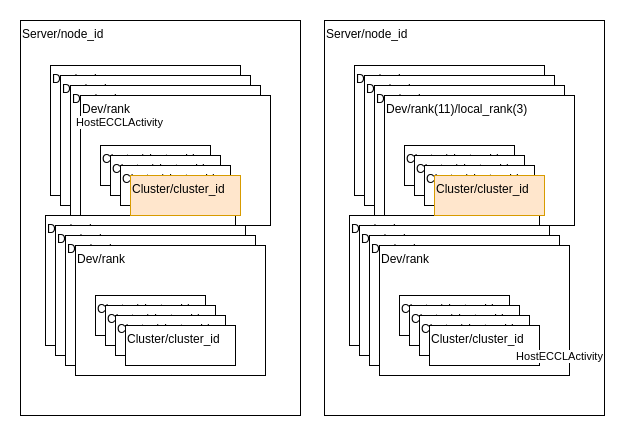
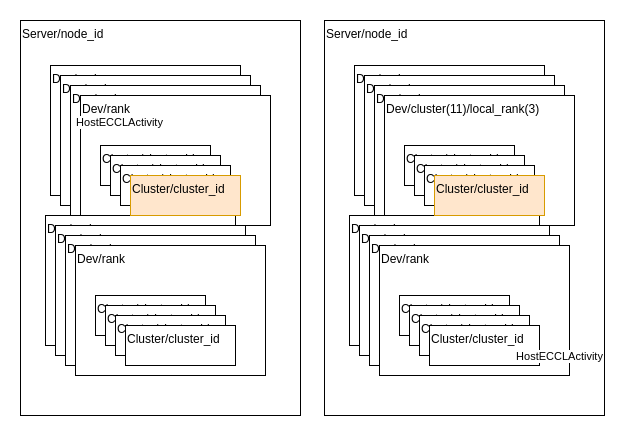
  <mxCell id="0" />
  <mxCell id="1" parent="0" />
  <mxCell id="2" value="Server/node_id" style="rounded=0;whiteSpace=wrap;html=1;align=left;verticalAlign=top;" vertex="1" parent="1"><mxGeometry x="20" y="20" width="280" height="395" as="geometry" /></mxCell>
  <mxCell id="3" value="Dev/rank" style="rounded=0;whiteSpace=wrap;html=1;align=left;verticalAlign=top;" vertex="1" parent="1"><mxGeometry x="50" y="65" width="190" height="130" as="geometry" /></mxCell>
  <mxCell id="4" value="Cluster/cluster_id" style="rounded=0;whiteSpace=wrap;html=1;align=left;verticalAlign=top;" vertex="1" parent="1"><mxGeometry x="70" y="115" width="110" height="40" as="geometry" /></mxCell>
  <mxCell id="5" value="Cluster/cluster_id" style="rounded=0;whiteSpace=wrap;html=1;align=left;verticalAlign=top;" vertex="1" parent="1"><mxGeometry x="80" y="125" width="110" height="40" as="geometry" /></mxCell>
  <mxCell id="6" value="Cluster/cluster_id" style="rounded=0;whiteSpace=wrap;html=1;align=left;verticalAlign=top;" vertex="1" parent="1"><mxGeometry x="90" y="135" width="110" height="40" as="geometry" /></mxCell>
  <mxCell id="7" value="Cluster/cluster_id" style="rounded=0;whiteSpace=wrap;html=1;align=left;verticalAlign=top;" vertex="1" parent="1"><mxGeometry x="100" y="145" width="110" height="40" as="geometry" /></mxCell>
  <mxCell id="8" value="Dev/rank" style="rounded=0;whiteSpace=wrap;html=1;align=left;verticalAlign=top;" vertex="1" parent="1"><mxGeometry x="60" y="75" width="190" height="130" as="geometry" /></mxCell>
  <mxCell id="9" value="Cluster/cluster_id" style="rounded=0;whiteSpace=wrap;html=1;align=left;verticalAlign=top;" vertex="1" parent="1"><mxGeometry x="80" y="125" width="110" height="40" as="geometry" /></mxCell>
  <mxCell id="10" value="Cluster/cluster_id" style="rounded=0;whiteSpace=wrap;html=1;align=left;verticalAlign=top;" vertex="1" parent="1"><mxGeometry x="90" y="135" width="110" height="40" as="geometry" /></mxCell>
  <mxCell id="11" value="Cluster/cluster_id" style="rounded=0;whiteSpace=wrap;html=1;align=left;verticalAlign=top;" vertex="1" parent="1"><mxGeometry x="100" y="145" width="110" height="40" as="geometry" /></mxCell>
  <mxCell id="12" value="Cluster/cluster_id" style="rounded=0;whiteSpace=wrap;html=1;align=left;verticalAlign=top;" vertex="1" parent="1"><mxGeometry x="110" y="155" width="110" height="40" as="geometry" /></mxCell>
  <mxCell id="13" value="Dev/rank" style="rounded=0;whiteSpace=wrap;html=1;align=left;verticalAlign=top;" vertex="1" parent="1"><mxGeometry x="70" y="85" width="190" height="130" as="geometry" /></mxCell>
  <mxCell id="14" value="Cluster/cluster_id" style="rounded=0;whiteSpace=wrap;html=1;align=left;verticalAlign=top;" vertex="1" parent="1"><mxGeometry x="90" y="135" width="110" height="40" as="geometry" /></mxCell>
  <mxCell id="15" value="Cluster/cluster_id" style="rounded=0;whiteSpace=wrap;html=1;align=left;verticalAlign=top;" vertex="1" parent="1"><mxGeometry x="100" y="145" width="110" height="40" as="geometry" /></mxCell>
  <mxCell id="16" value="Cluster/cluster_id" style="rounded=0;whiteSpace=wrap;html=1;align=left;verticalAlign=top;" vertex="1" parent="1"><mxGeometry x="110" y="155" width="110" height="40" as="geometry" /></mxCell>
  <mxCell id="17" value="Cluster/cluster_id" style="rounded=0;whiteSpace=wrap;html=1;align=left;verticalAlign=top;" vertex="1" parent="1"><mxGeometry x="120" y="165" width="110" height="40" as="geometry" /></mxCell>
  <mxCell id="18" value="Dev/rank" style="rounded=0;whiteSpace=wrap;html=1;align=left;verticalAlign=top;" vertex="1" parent="1"><mxGeometry x="80" y="95" width="190" height="130" as="geometry" /></mxCell>
  <mxCell id="19" value="Cluster/cluster_id" style="rounded=0;whiteSpace=wrap;html=1;align=left;verticalAlign=top;" vertex="1" parent="1"><mxGeometry x="100" y="145" width="110" height="40" as="geometry" /></mxCell>
  <mxCell id="20" value="Cluster/cluster_id" style="rounded=0;whiteSpace=wrap;html=1;align=left;verticalAlign=top;" vertex="1" parent="1"><mxGeometry x="110" y="155" width="110" height="40" as="geometry" /></mxCell>
  <mxCell id="21" value="Cluster/cluster_id" style="rounded=0;whiteSpace=wrap;html=1;align=left;verticalAlign=top;" vertex="1" parent="1"><mxGeometry x="120" y="165" width="110" height="40" as="geometry" /></mxCell>
  <mxCell id="22" value="Dev/rank" style="rounded=0;whiteSpace=wrap;html=1;align=left;verticalAlign=top;" vertex="1" parent="1"><mxGeometry x="45" y="215" width="190" height="130" as="geometry" /></mxCell>
  <mxCell id="23" value="Cluster/cluster_id" style="rounded=0;whiteSpace=wrap;html=1;align=left;verticalAlign=top;" vertex="1" parent="1"><mxGeometry x="65" y="265" width="110" height="40" as="geometry" /></mxCell>
  <mxCell id="24" value="Cluster/cluster_id" style="rounded=0;whiteSpace=wrap;html=1;align=left;verticalAlign=top;" vertex="1" parent="1"><mxGeometry x="75" y="275" width="110" height="40" as="geometry" /></mxCell>
  <mxCell id="25" value="Cluster/cluster_id" style="rounded=0;whiteSpace=wrap;html=1;align=left;verticalAlign=top;" vertex="1" parent="1"><mxGeometry x="85" y="285" width="110" height="40" as="geometry" /></mxCell>
  <mxCell id="26" value="Cluster/cluster_id" style="rounded=0;whiteSpace=wrap;html=1;align=left;verticalAlign=top;" vertex="1" parent="1"><mxGeometry x="95" y="295" width="110" height="40" as="geometry" /></mxCell>
  <mxCell id="27" value="Dev/rank" style="rounded=0;whiteSpace=wrap;html=1;align=left;verticalAlign=top;" vertex="1" parent="1"><mxGeometry x="55" y="225" width="190" height="130" as="geometry" /></mxCell>
  <mxCell id="28" value="Cluster/cluster_id" style="rounded=0;whiteSpace=wrap;html=1;align=left;verticalAlign=top;" vertex="1" parent="1"><mxGeometry x="75" y="275" width="110" height="40" as="geometry" /></mxCell>
  <mxCell id="29" value="Cluster/cluster_id" style="rounded=0;whiteSpace=wrap;html=1;align=left;verticalAlign=top;" vertex="1" parent="1"><mxGeometry x="85" y="285" width="110" height="40" as="geometry" /></mxCell>
  <mxCell id="30" value="Cluster/cluster_id" style="rounded=0;whiteSpace=wrap;html=1;align=left;verticalAlign=top;" vertex="1" parent="1"><mxGeometry x="95" y="295" width="110" height="40" as="geometry" /></mxCell>
  <mxCell id="31" value="Cluster/cluster_id" style="rounded=0;whiteSpace=wrap;html=1;align=left;verticalAlign=top;" vertex="1" parent="1"><mxGeometry x="105" y="305" width="110" height="40" as="geometry" /></mxCell>
  <mxCell id="32" value="Dev/rank" style="rounded=0;whiteSpace=wrap;html=1;align=left;verticalAlign=top;" vertex="1" parent="1"><mxGeometry x="65" y="235" width="190" height="130" as="geometry" /></mxCell>
  <mxCell id="33" value="Cluster/cluster_id" style="rounded=0;whiteSpace=wrap;html=1;align=left;verticalAlign=top;" vertex="1" parent="1"><mxGeometry x="85" y="285" width="110" height="40" as="geometry" /></mxCell>
  <mxCell id="34" value="Cluster/cluster_id" style="rounded=0;whiteSpace=wrap;html=1;align=left;verticalAlign=top;" vertex="1" parent="1"><mxGeometry x="95" y="295" width="110" height="40" as="geometry" /></mxCell>
  <mxCell id="35" value="Cluster/cluster_id" style="rounded=0;whiteSpace=wrap;html=1;align=left;verticalAlign=top;" vertex="1" parent="1"><mxGeometry x="105" y="305" width="110" height="40" as="geometry" /></mxCell>
  <mxCell id="36" value="Cluster/cluster_id" style="rounded=0;whiteSpace=wrap;html=1;align=left;verticalAlign=top;" vertex="1" parent="1"><mxGeometry x="115" y="315" width="110" height="40" as="geometry" /></mxCell>
  <mxCell id="37" value="Dev/rank" style="rounded=0;whiteSpace=wrap;html=1;align=left;verticalAlign=top;" vertex="1" parent="1"><mxGeometry x="75" y="245" width="190" height="130" as="geometry" /></mxCell>
  <mxCell id="38" value="Cluster/cluster_id" style="rounded=0;whiteSpace=wrap;html=1;align=left;verticalAlign=top;" vertex="1" parent="1"><mxGeometry x="95" y="295" width="110" height="40" as="geometry" /></mxCell>
  <mxCell id="39" value="Cluster/cluster_id" style="rounded=0;whiteSpace=wrap;html=1;align=left;verticalAlign=top;" vertex="1" parent="1"><mxGeometry x="105" y="305" width="110" height="40" as="geometry" /></mxCell>
  <mxCell id="40" value="Cluster/cluster_id" style="rounded=0;whiteSpace=wrap;html=1;align=left;verticalAlign=top;" vertex="1" parent="1"><mxGeometry x="115" y="315" width="110" height="40" as="geometry" /></mxCell>
  <mxCell id="41" value="Cluster/cluster_id" style="rounded=0;whiteSpace=wrap;html=1;align=left;verticalAlign=top;" vertex="1" parent="1"><mxGeometry x="125" y="325" width="110" height="40" as="geometry" /></mxCell>
  <mxCell id="42" value="Cluster/cluster_id" style="rounded=0;whiteSpace=wrap;html=1;align=left;verticalAlign=top;fillColor=#ffe6cc;strokeColor=#d79b00;" vertex="1" parent="1"><mxGeometry x="130" y="175" width="110" height="40" as="geometry" /></mxCell>
  <mxCell id="43" value="Server/node_id" style="rounded=0;whiteSpace=wrap;html=1;align=left;verticalAlign=top;" vertex="1" parent="1"><mxGeometry x="324" y="20" width="280" height="395" as="geometry" /></mxCell>
  <mxCell id="44" value="Dev/rank" style="rounded=0;whiteSpace=wrap;html=1;align=left;verticalAlign=top;" vertex="1" parent="1"><mxGeometry x="354" y="65" width="190" height="130" as="geometry" /></mxCell>
  <mxCell id="45" value="Cluster/cluster_id" style="rounded=0;whiteSpace=wrap;html=1;align=left;verticalAlign=top;" vertex="1" parent="1"><mxGeometry x="374" y="115" width="110" height="40" as="geometry" /></mxCell>
  <mxCell id="46" value="Cluster/cluster_id" style="rounded=0;whiteSpace=wrap;html=1;align=left;verticalAlign=top;" vertex="1" parent="1"><mxGeometry x="384" y="125" width="110" height="40" as="geometry" /></mxCell>
  <mxCell id="47" value="Cluster/cluster_id" style="rounded=0;whiteSpace=wrap;html=1;align=left;verticalAlign=top;" vertex="1" parent="1"><mxGeometry x="394" y="135" width="110" height="40" as="geometry" /></mxCell>
  <mxCell id="48" value="Cluster/cluster_id" style="rounded=0;whiteSpace=wrap;html=1;align=left;verticalAlign=top;" vertex="1" parent="1"><mxGeometry x="404" y="145" width="110" height="40" as="geometry" /></mxCell>
  <mxCell id="49" value="Dev/rank" style="rounded=0;whiteSpace=wrap;html=1;align=left;verticalAlign=top;" vertex="1" parent="1"><mxGeometry x="364" y="75" width="190" height="130" as="geometry" /></mxCell>
  <mxCell id="50" value="Cluster/cluster_id" style="rounded=0;whiteSpace=wrap;html=1;align=left;verticalAlign=top;" vertex="1" parent="1"><mxGeometry x="384" y="125" width="110" height="40" as="geometry" /></mxCell>
  <mxCell id="51" value="Cluster/cluster_id" style="rounded=0;whiteSpace=wrap;html=1;align=left;verticalAlign=top;" vertex="1" parent="1"><mxGeometry x="394" y="135" width="110" height="40" as="geometry" /></mxCell>
  <mxCell id="52" value="Cluster/cluster_id" style="rounded=0;whiteSpace=wrap;html=1;align=left;verticalAlign=top;" vertex="1" parent="1"><mxGeometry x="404" y="145" width="110" height="40" as="geometry" /></mxCell>
  <mxCell id="53" value="Cluster/cluster_id" style="rounded=0;whiteSpace=wrap;html=1;align=left;verticalAlign=top;" vertex="1" parent="1"><mxGeometry x="414" y="155" width="110" height="40" as="geometry" /></mxCell>
  <mxCell id="54" value="Dev/rank" style="rounded=0;whiteSpace=wrap;html=1;align=left;verticalAlign=top;" vertex="1" parent="1"><mxGeometry x="374" y="85" width="190" height="130" as="geometry" /></mxCell>
  <mxCell id="55" value="Cluster/cluster_id" style="rounded=0;whiteSpace=wrap;html=1;align=left;verticalAlign=top;" vertex="1" parent="1"><mxGeometry x="394" y="135" width="110" height="40" as="geometry" /></mxCell>
  <mxCell id="56" value="Cluster/cluster_id" style="rounded=0;whiteSpace=wrap;html=1;align=left;verticalAlign=top;" vertex="1" parent="1"><mxGeometry x="404" y="145" width="110" height="40" as="geometry" /></mxCell>
  <mxCell id="57" value="Cluster/cluster_id" style="rounded=0;whiteSpace=wrap;html=1;align=left;verticalAlign=top;" vertex="1" parent="1"><mxGeometry x="414" y="155" width="110" height="40" as="geometry" /></mxCell>
  <mxCell id="58" value="Cluster/cluster_id" style="rounded=0;whiteSpace=wrap;html=1;align=left;verticalAlign=top;" vertex="1" parent="1"><mxGeometry x="424" y="165" width="110" height="40" as="geometry" /></mxCell>
- <mxCell id="59" value="Dev/rank(11)/local_rank(3)" style="rounded=0;whiteSpace=wrap;html=1;align=left;verticalAlign=top;" vertex="1" parent="1"><mxGeometry x="384" y="95" width="190" height="130" as="geometry" /></mxCell>
+ <mxCell id="59" value="Dev/cluster(11)/local_rank(3)" style="rounded=0;whiteSpace=wrap;html=1;align=left;verticalAlign=top;" vertex="1" parent="1"><mxGeometry x="384" y="95" width="190" height="130" as="geometry" /></mxCell>
  <mxCell id="60" value="Cluster/cluster_id" style="rounded=0;whiteSpace=wrap;html=1;align=left;verticalAlign=top;" vertex="1" parent="1"><mxGeometry x="404" y="145" width="110" height="40" as="geometry" /></mxCell>
  <mxCell id="61" value="Cluster/cluster_id" style="rounded=0;whiteSpace=wrap;html=1;align=left;verticalAlign=top;" vertex="1" parent="1"><mxGeometry x="414" y="155" width="110" height="40" as="geometry" /></mxCell>
  <mxCell id="62" value="Cluster/cluster_id" style="rounded=0;whiteSpace=wrap;html=1;align=left;verticalAlign=top;" vertex="1" parent="1"><mxGeometry x="424" y="165" width="110" height="40" as="geometry" /></mxCell>
  <mxCell id="63" value="Dev/rank" style="rounded=0;whiteSpace=wrap;html=1;align=left;verticalAlign=top;" vertex="1" parent="1"><mxGeometry x="349" y="215" width="190" height="130" as="geometry" /></mxCell>
  <mxCell id="64" value="Cluster/cluster_id" style="rounded=0;whiteSpace=wrap;html=1;align=left;verticalAlign=top;" vertex="1" parent="1"><mxGeometry x="369" y="265" width="110" height="40" as="geometry" /></mxCell>
  <mxCell id="65" value="Cluster/cluster_id" style="rounded=0;whiteSpace=wrap;html=1;align=left;verticalAlign=top;" vertex="1" parent="1"><mxGeometry x="379" y="275" width="110" height="40" as="geometry" /></mxCell>
  <mxCell id="66" value="Cluster/cluster_id" style="rounded=0;whiteSpace=wrap;html=1;align=left;verticalAlign=top;" vertex="1" parent="1"><mxGeometry x="389" y="285" width="110" height="40" as="geometry" /></mxCell>
  <mxCell id="67" value="Cluster/cluster_id" style="rounded=0;whiteSpace=wrap;html=1;align=left;verticalAlign=top;" vertex="1" parent="1"><mxGeometry x="399" y="295" width="110" height="40" as="geometry" /></mxCell>
  <mxCell id="68" value="Dev/rank" style="rounded=0;whiteSpace=wrap;html=1;align=left;verticalAlign=top;" vertex="1" parent="1"><mxGeometry x="359" y="225" width="190" height="130" as="geometry" /></mxCell>
  <mxCell id="69" value="Cluster/cluster_id" style="rounded=0;whiteSpace=wrap;html=1;align=left;verticalAlign=top;" vertex="1" parent="1"><mxGeometry x="379" y="275" width="110" height="40" as="geometry" /></mxCell>
  <mxCell id="70" value="Cluster/cluster_id" style="rounded=0;whiteSpace=wrap;html=1;align=left;verticalAlign=top;" vertex="1" parent="1"><mxGeometry x="389" y="285" width="110" height="40" as="geometry" /></mxCell>
  <mxCell id="71" value="Cluster/cluster_id" style="rounded=0;whiteSpace=wrap;html=1;align=left;verticalAlign=top;" vertex="1" parent="1"><mxGeometry x="399" y="295" width="110" height="40" as="geometry" /></mxCell>
  <mxCell id="72" value="Cluster/cluster_id" style="rounded=0;whiteSpace=wrap;html=1;align=left;verticalAlign=top;" vertex="1" parent="1"><mxGeometry x="409" y="305" width="110" height="40" as="geometry" /></mxCell>
  <mxCell id="73" value="Dev/rank" style="rounded=0;whiteSpace=wrap;html=1;align=left;verticalAlign=top;" vertex="1" parent="1"><mxGeometry x="369" y="235" width="190" height="130" as="geometry" /></mxCell>
  <mxCell id="74" value="Cluster/cluster_id" style="rounded=0;whiteSpace=wrap;html=1;align=left;verticalAlign=top;" vertex="1" parent="1"><mxGeometry x="389" y="285" width="110" height="40" as="geometry" /></mxCell>
  <mxCell id="75" value="Cluster/cluster_id" style="rounded=0;whiteSpace=wrap;html=1;align=left;verticalAlign=top;" vertex="1" parent="1"><mxGeometry x="399" y="295" width="110" height="40" as="geometry" /></mxCell>
  <mxCell id="76" value="Cluster/cluster_id" style="rounded=0;whiteSpace=wrap;html=1;align=left;verticalAlign=top;" vertex="1" parent="1"><mxGeometry x="409" y="305" width="110" height="40" as="geometry" /></mxCell>
  <mxCell id="77" value="Cluster/cluster_id" style="rounded=0;whiteSpace=wrap;html=1;align=left;verticalAlign=top;" vertex="1" parent="1"><mxGeometry x="419" y="315" width="110" height="40" as="geometry" /></mxCell>
  <mxCell id="78" value="Dev/rank" style="rounded=0;whiteSpace=wrap;html=1;align=left;verticalAlign=top;" vertex="1" parent="1"><mxGeometry x="379" y="245" width="190" height="130" as="geometry" /></mxCell>
  <mxCell id="79" value="Cluster/cluster_id" style="rounded=0;whiteSpace=wrap;html=1;align=left;verticalAlign=top;" vertex="1" parent="1"><mxGeometry x="399" y="295" width="110" height="40" as="geometry" /></mxCell>
  <mxCell id="80" value="Cluster/cluster_id" style="rounded=0;whiteSpace=wrap;html=1;align=left;verticalAlign=top;" vertex="1" parent="1"><mxGeometry x="409" y="305" width="110" height="40" as="geometry" /></mxCell>
  <mxCell id="81" value="Cluster/cluster_id" style="rounded=0;whiteSpace=wrap;html=1;align=left;verticalAlign=top;" vertex="1" parent="1"><mxGeometry x="419" y="315" width="110" height="40" as="geometry" /></mxCell>
  <mxCell id="82" value="Cluster/cluster_id" style="rounded=0;whiteSpace=wrap;html=1;align=left;verticalAlign=top;" vertex="1" parent="1"><mxGeometry x="429" y="325" width="110" height="40" as="geometry" /></mxCell>
  <mxCell id="83" value="Cluster/cluster_id" style="rounded=0;whiteSpace=wrap;html=1;align=left;verticalAlign=top;fillColor=#ffe6cc;strokeColor=#d79b00;" vertex="1" parent="1"><mxGeometry x="434" y="175" width="110" height="40" as="geometry" /></mxCell>
  <mxCell id="84" value="HostECCLActivity" style="edgeLabel;html=1;align=center;verticalAlign=middle;resizable=0;points=[];" vertex="1" connectable="0" parent="1"><mxGeometry x="0.16" y="1" relative="1" as="geometry"><mxPoint x="118.96" y="121.32" as="offset" /></mxGeometry></mxCell>
  <mxCell id="85" value="HostECCLActivity" style="edgeLabel;html=1;align=center;verticalAlign=middle;resizable=0;points=[];" vertex="1" connectable="0" parent="1"><mxGeometry x="558.999" y="355.001" as="geometry" /></mxCell>
